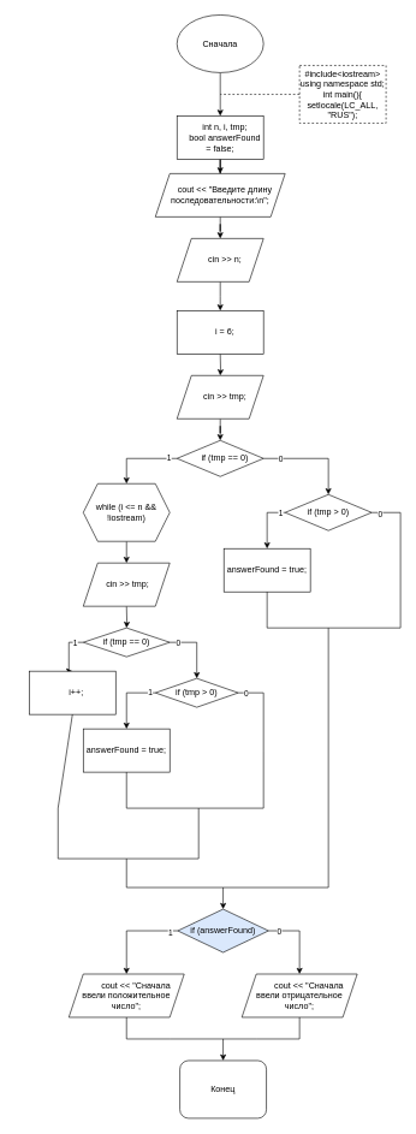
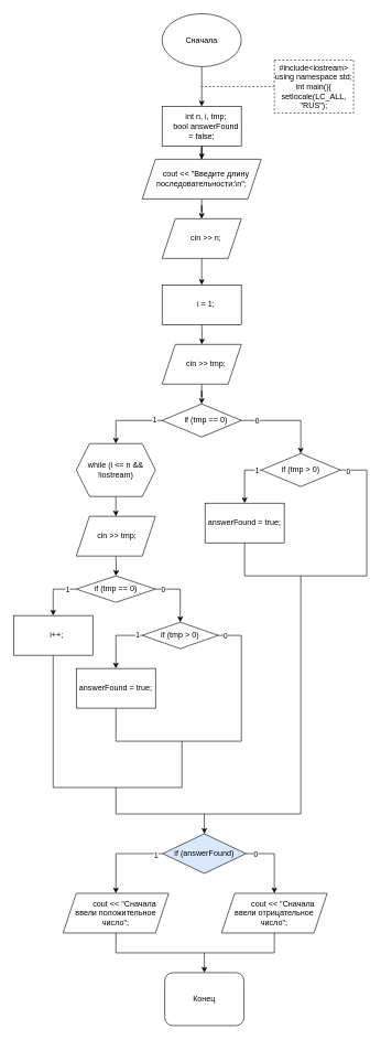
  <mxCell id="0" />
  <mxCell id="1" parent="0" />
  <mxCell id="2" value="" style="edgeStyle=orthogonalEdgeStyle;rounded=0;orthogonalLoop=1;jettySize=auto;html=1;" edge="1" parent="1" source="3" target="5"><mxGeometry relative="1" as="geometry" /></mxCell>
  <mxCell id="3" value="Сначала" style="ellipse;whiteSpace=wrap;html=1;" vertex="1" parent="1"><mxGeometry x="245" y="20" width="120" height="80" as="geometry" /></mxCell>
  <mxCell id="4" value="" style="edgeStyle=orthogonalEdgeStyle;rounded=0;orthogonalLoop=1;jettySize=auto;html=1;" edge="1" parent="1" source="5" target="9"><mxGeometry relative="1" as="geometry" /></mxCell>
  <mxCell id="5" value="&lt;div&gt;&amp;nbsp; &amp;nbsp; int n, i, tmp;&lt;/div&gt;&lt;div&gt;&amp;nbsp; &amp;nbsp; bool answerFound = false;&lt;/div&gt;" style="rounded=0;whiteSpace=wrap;html=1;align=center;" vertex="1" parent="1"><mxGeometry x="245" y="160" width="120" height="60" as="geometry" /></mxCell>
  <mxCell id="6" value="&lt;div&gt;#include&amp;lt;iostream&amp;gt;&lt;/div&gt;&lt;div&gt;using namespace std;&lt;/div&gt;&lt;div&gt;int main(){&lt;/div&gt;&lt;div&gt;&lt;span&gt;&#09;&lt;/span&gt;setlocale(LC_ALL, &quot;RUS&quot;);&lt;br&gt;&lt;/div&gt;" style="rounded=0;whiteSpace=wrap;html=1;dashed=1;" vertex="1" parent="1"><mxGeometry x="415" y="90" width="120" height="80" as="geometry" /></mxCell>
  <mxCell id="7" value="" style="endArrow=none;dashed=1;html=1;rounded=0;exitX=0;exitY=0.5;exitDx=0;exitDy=0;" edge="1" parent="1" source="6"><mxGeometry width="50" height="50" relative="1" as="geometry"><mxPoint x="295" y="450" as="sourcePoint" /><mxPoint x="305" y="130" as="targetPoint" /></mxGeometry></mxCell>
  <mxCell id="8" value="" style="edgeStyle=orthogonalEdgeStyle;rounded=0;orthogonalLoop=1;jettySize=auto;html=1;" edge="1" parent="1" source="9" target="11"><mxGeometry relative="1" as="geometry" /></mxCell>
  <mxCell id="9" value="&lt;span&gt;&#09;&lt;/span&gt;&amp;nbsp; &amp;nbsp; cout &amp;lt;&amp;lt; &quot;Введите длину последовательности:\n&quot;;" style="shape=parallelogram;perimeter=parallelogramPerimeter;whiteSpace=wrap;html=1;fixedSize=1;" vertex="1" parent="1"><mxGeometry x="215" y="240" width="180" height="60" as="geometry" /></mxCell>
  <mxCell id="10" value="" style="edgeStyle=orthogonalEdgeStyle;rounded=0;orthogonalLoop=1;jettySize=auto;html=1;" edge="1" parent="1" source="11"><mxGeometry relative="1" as="geometry"><mxPoint x="305" y="430" as="targetPoint" /></mxGeometry></mxCell>
  <mxCell id="11" value="&lt;span&gt;&#09;&lt;/span&gt;&amp;nbsp; &amp;nbsp; cin &amp;gt;&amp;gt; n;" style="shape=parallelogram;perimeter=parallelogramPerimeter;whiteSpace=wrap;html=1;fixedSize=1;" vertex="1" parent="1"><mxGeometry x="245" y="330" width="120" height="60" as="geometry" /></mxCell>
  <mxCell id="12" value="" style="edgeStyle=orthogonalEdgeStyle;rounded=0;orthogonalLoop=1;jettySize=auto;html=1;" edge="1" parent="1" target="14"><mxGeometry relative="1" as="geometry"><mxPoint x="305" y="490" as="sourcePoint" /></mxGeometry></mxCell>
  <mxCell id="13" value="" style="edgeStyle=orthogonalEdgeStyle;rounded=0;orthogonalLoop=1;jettySize=auto;html=1;" edge="1" parent="1" source="14" target="20"><mxGeometry relative="1" as="geometry" /></mxCell>
  <mxCell id="14" value="&lt;span&gt;&#09;&lt;/span&gt;&amp;nbsp; &amp;nbsp; cin &amp;gt;&amp;gt; tmp;" style="shape=parallelogram;perimeter=parallelogramPerimeter;whiteSpace=wrap;html=1;fixedSize=1;" vertex="1" parent="1"><mxGeometry x="245" y="520" width="120" height="60" as="geometry" /></mxCell>
- <mxCell id="15" value="&amp;nbsp; &amp;nbsp; i = 6;" style="rounded=0;whiteSpace=wrap;html=1;align=center;" vertex="1" parent="1"><mxGeometry x="245" y="430" width="120" height="60" as="geometry" /></mxCell>
+ <mxCell id="15" value="&amp;nbsp; &amp;nbsp; i = 1;" style="rounded=0;whiteSpace=wrap;html=1;align=center;" vertex="1" parent="1"><mxGeometry x="245" y="430" width="120" height="60" as="geometry" /></mxCell>
  <mxCell id="16" style="edgeStyle=orthogonalEdgeStyle;rounded=0;orthogonalLoop=1;jettySize=auto;html=1;entryX=0.5;entryY=0;entryDx=0;entryDy=0;exitX=0;exitY=0.5;exitDx=0;exitDy=0;" edge="1" parent="1" source="20" target="22"><mxGeometry relative="1" as="geometry" /></mxCell>
  <mxCell id="17" value="1" style="edgeLabel;html=1;align=center;verticalAlign=middle;resizable=0;points=[];" vertex="1" connectable="0" parent="16"><mxGeometry x="-0.778" y="-1" relative="1" as="geometry"><mxPoint as="offset" /></mxGeometry></mxCell>
  <mxCell id="18" value="" style="edgeStyle=orthogonalEdgeStyle;rounded=0;orthogonalLoop=1;jettySize=auto;html=1;exitX=1;exitY=0.5;exitDx=0;exitDy=0;" edge="1" parent="1" source="20" target="39"><mxGeometry relative="1" as="geometry" /></mxCell>
  <mxCell id="19" value="0" style="edgeLabel;html=1;align=center;verticalAlign=middle;resizable=0;points=[];" vertex="1" connectable="0" parent="18"><mxGeometry x="-0.665" relative="1" as="geometry"><mxPoint as="offset" /></mxGeometry></mxCell>
  <mxCell id="20" value="&amp;nbsp; &amp;nbsp; if (tmp == 0)" style="rhombus;whiteSpace=wrap;html=1;align=center;" vertex="1" parent="1"><mxGeometry x="245" y="610" width="120" height="50" as="geometry" /></mxCell>
  <mxCell id="21" value="" style="edgeStyle=orthogonalEdgeStyle;rounded=0;orthogonalLoop=1;jettySize=auto;html=1;" edge="1" parent="1" source="22"><mxGeometry relative="1" as="geometry"><mxPoint x="175" y="780" as="targetPoint" /></mxGeometry></mxCell>
  <mxCell id="22" value="while (i &amp;lt;= n &amp;amp;&amp;amp; !iostream)" style="shape=hexagon;perimeter=hexagonPerimeter2;whiteSpace=wrap;html=1;fixedSize=1;align=center;" vertex="1" parent="1"><mxGeometry x="115" y="670" width="120" height="80" as="geometry" /></mxCell>
  <mxCell id="23" value="" style="edgeStyle=orthogonalEdgeStyle;rounded=0;orthogonalLoop=1;jettySize=auto;html=1;" edge="1" parent="1" target="28"><mxGeometry relative="1" as="geometry"><mxPoint x="175" y="840" as="sourcePoint" /></mxGeometry></mxCell>
  <mxCell id="24" style="edgeStyle=orthogonalEdgeStyle;rounded=0;orthogonalLoop=1;jettySize=auto;html=1;entryX=0.5;entryY=0;entryDx=0;entryDy=0;exitX=0;exitY=0.5;exitDx=0;exitDy=0;" edge="1" parent="1" source="28" target="29"><mxGeometry relative="1" as="geometry" /></mxCell>
  <mxCell id="25" value="1" style="edgeLabel;html=1;align=center;verticalAlign=middle;resizable=0;points=[];" vertex="1" connectable="0" parent="24"><mxGeometry x="-0.637" relative="1" as="geometry"><mxPoint as="offset" /></mxGeometry></mxCell>
  <mxCell id="26" style="edgeStyle=orthogonalEdgeStyle;rounded=0;orthogonalLoop=1;jettySize=auto;html=1;entryX=0.5;entryY=0;entryDx=0;entryDy=0;exitX=1;exitY=0.5;exitDx=0;exitDy=0;" edge="1" parent="1" source="28" target="32"><mxGeometry relative="1" as="geometry" /></mxCell>
  <mxCell id="27" value="0" style="edgeLabel;html=1;align=center;verticalAlign=middle;resizable=0;points=[];" vertex="1" connectable="0" parent="26"><mxGeometry x="-0.756" y="-1" relative="1" as="geometry"><mxPoint as="offset" /></mxGeometry></mxCell>
  <mxCell id="28" value="if (tmp == 0)" style="rhombus;whiteSpace=wrap;html=1;align=center;" vertex="1" parent="1"><mxGeometry x="115" y="870" width="120" height="40" as="geometry" /></mxCell>
- <mxCell id="29" value="&amp;nbsp; &amp;nbsp; &amp;nbsp; &amp;nbsp; &amp;nbsp; &amp;nbsp; &amp;nbsp; &amp;nbsp; i++;" style="rounded=0;whiteSpace=wrap;html=1;align=left;" vertex="1" parent="1"><mxGeometry x="40" y="930" width="120" height="60" as="geometry" /></mxCell>
+ <mxCell id="29" value="&amp;nbsp; &amp;nbsp; &amp;nbsp; &amp;nbsp; &amp;nbsp; &amp;nbsp; &amp;nbsp; &amp;nbsp; i++;" style="rounded=0;whiteSpace=wrap;html=1;align=left;" vertex="1" parent="1"><mxGeometry x="20" y="930" width="120" height="60" as="geometry" /></mxCell>
  <mxCell id="30" style="edgeStyle=orthogonalEdgeStyle;rounded=0;orthogonalLoop=1;jettySize=auto;html=1;entryX=0.5;entryY=0;entryDx=0;entryDy=0;exitX=0;exitY=0.5;exitDx=0;exitDy=0;" edge="1" parent="1" source="32" target="33"><mxGeometry relative="1" as="geometry" /></mxCell>
  <mxCell id="31" value="1" style="edgeLabel;html=1;align=center;verticalAlign=middle;resizable=0;points=[];" vertex="1" connectable="0" parent="30"><mxGeometry x="-0.821" y="-1" relative="1" as="geometry"><mxPoint as="offset" /></mxGeometry></mxCell>
  <mxCell id="32" value="if (tmp &amp;gt; 0)" style="rhombus;whiteSpace=wrap;html=1;align=center;" vertex="1" parent="1"><mxGeometry x="215" y="940" width="115" height="40" as="geometry" /></mxCell>
  <mxCell id="33" value="answerFound = true;" style="rounded=0;whiteSpace=wrap;html=1;align=center;" vertex="1" parent="1"><mxGeometry x="115" y="1010" width="120" height="60" as="geometry" /></mxCell>
  <mxCell id="34" value="" style="endArrow=none;html=1;rounded=0;entryX=1;entryY=0.5;entryDx=0;entryDy=0;exitX=0.5;exitY=1;exitDx=0;exitDy=0;" edge="1" parent="1" source="33" target="32"><mxGeometry width="50" height="50" relative="1" as="geometry"><mxPoint x="265" y="1120" as="sourcePoint" /><mxPoint x="315" y="1070" as="targetPoint" /><Array as="points"><mxPoint x="175" y="1120" /><mxPoint x="273" y="1120" /><mxPoint x="365" y="1120" /><mxPoint x="365" y="1040" /><mxPoint x="365" y="960" /></Array></mxGeometry></mxCell>
  <mxCell id="35" value="0" style="edgeLabel;html=1;align=center;verticalAlign=middle;resizable=0;points=[];" vertex="1" connectable="0" parent="34"><mxGeometry x="0.952" relative="1" as="geometry"><mxPoint as="offset" /></mxGeometry></mxCell>
  <mxCell id="36" value="" style="endArrow=none;html=1;rounded=0;exitX=0.5;exitY=1;exitDx=0;exitDy=0;" edge="1" parent="1" source="29"><mxGeometry width="50" height="50" relative="1" as="geometry"><mxPoint x="265" y="1120" as="sourcePoint" /><mxPoint x="275" y="1120" as="targetPoint" /><Array as="points"><mxPoint x="80" y="1120" /><mxPoint x="80" y="1190" /><mxPoint x="275" y="1190" /></Array></mxGeometry></mxCell>
  <mxCell id="37" value="" style="edgeStyle=orthogonalEdgeStyle;rounded=0;orthogonalLoop=1;jettySize=auto;html=1;exitX=0;exitY=0.5;exitDx=0;exitDy=0;" edge="1" parent="1" source="39" target="40"><mxGeometry relative="1" as="geometry" /></mxCell>
  <mxCell id="38" value="1" style="edgeLabel;html=1;align=center;verticalAlign=middle;resizable=0;points=[];" vertex="1" connectable="0" parent="37"><mxGeometry x="-0.813" relative="1" as="geometry"><mxPoint as="offset" /></mxGeometry></mxCell>
  <mxCell id="39" value="if (tmp &amp;gt; 0)" style="rhombus;whiteSpace=wrap;html=1;align=center;" vertex="1" parent="1"><mxGeometry x="395" y="685" width="120" height="50" as="geometry" /></mxCell>
  <mxCell id="40" value="answerFound = true;" style="whiteSpace=wrap;html=1;" vertex="1" parent="1"><mxGeometry x="310" y="760" width="120" height="60" as="geometry" /></mxCell>
  <mxCell id="41" value="" style="endArrow=none;html=1;rounded=0;entryX=0.5;entryY=1;entryDx=0;entryDy=0;exitX=1;exitY=0.5;exitDx=0;exitDy=0;" edge="1" parent="1" source="39" target="40"><mxGeometry width="50" height="50" relative="1" as="geometry"><mxPoint x="305" y="980" as="sourcePoint" /><mxPoint x="355" y="930" as="targetPoint" /><Array as="points"><mxPoint x="555" y="710" /><mxPoint x="555" y="870" /><mxPoint x="370" y="870" /></Array></mxGeometry></mxCell>
  <mxCell id="42" value="0" style="edgeLabel;html=1;align=center;verticalAlign=middle;resizable=0;points=[];" vertex="1" connectable="0" parent="41"><mxGeometry x="-0.949" y="-2" relative="1" as="geometry"><mxPoint as="offset" /></mxGeometry></mxCell>
  <mxCell id="43" value="" style="endArrow=none;html=1;rounded=0;" edge="1" parent="1"><mxGeometry width="50" height="50" relative="1" as="geometry"><mxPoint x="455" y="1230" as="sourcePoint" /><mxPoint x="455" y="870" as="targetPoint" /></mxGeometry></mxCell>
  <mxCell id="44" value="" style="endArrow=none;html=1;rounded=0;" edge="1" parent="1"><mxGeometry width="50" height="50" relative="1" as="geometry"><mxPoint x="175" y="1190" as="sourcePoint" /><mxPoint x="455" y="1230" as="targetPoint" /><Array as="points"><mxPoint x="175" y="1230" /></Array></mxGeometry></mxCell>
  <mxCell id="45" value="&lt;span&gt;&amp;nbsp;cin &amp;gt;&amp;gt; tmp;&lt;/span&gt;" style="shape=parallelogram;perimeter=parallelogramPerimeter;whiteSpace=wrap;html=1;fixedSize=1;align=center;" vertex="1" parent="1"><mxGeometry x="115" y="780" width="120" height="60" as="geometry" /></mxCell>
  <mxCell id="46" style="edgeStyle=orthogonalEdgeStyle;rounded=0;orthogonalLoop=1;jettySize=auto;html=1;entryX=0.5;entryY=0;entryDx=0;entryDy=0;exitX=0;exitY=0.5;exitDx=0;exitDy=0;" edge="1" parent="1" source="50" target="52"><mxGeometry relative="1" as="geometry"><mxPoint x="242" y="1290" as="sourcePoint" /><Array as="points"><mxPoint x="175" y="1290" /></Array></mxGeometry></mxCell>
  <mxCell id="47" value="1" style="edgeLabel;html=1;align=center;verticalAlign=middle;resizable=0;points=[];" vertex="1" connectable="0" parent="46"><mxGeometry x="-0.832" y="2" relative="1" as="geometry"><mxPoint as="offset" /></mxGeometry></mxCell>
  <mxCell id="48" style="edgeStyle=orthogonalEdgeStyle;rounded=0;orthogonalLoop=1;jettySize=auto;html=1;entryX=0.5;entryY=0;entryDx=0;entryDy=0;exitX=1;exitY=0.5;exitDx=0;exitDy=0;" edge="1" parent="1" source="50" target="53"><mxGeometry relative="1" as="geometry" /></mxCell>
  <mxCell id="49" value="0" style="edgeLabel;html=1;align=center;verticalAlign=middle;resizable=0;points=[];" vertex="1" connectable="0" parent="48"><mxGeometry x="-0.736" y="-1" relative="1" as="geometry"><mxPoint as="offset" /></mxGeometry></mxCell>
  <mxCell id="50" value="if (answerFound)" style="rhombus;whiteSpace=wrap;html=1;align=center;fillColor=#dae8fc;" vertex="1" parent="1"><mxGeometry x="246" y="1260" width="126" height="60" as="geometry" /></mxCell>
  <mxCell id="51" value="" style="endArrow=classic;html=1;rounded=0;entryX=0.5;entryY=0;entryDx=0;entryDy=0;" edge="1" parent="1" target="50"><mxGeometry width="50" height="50" relative="1" as="geometry"><mxPoint x="309" y="1230" as="sourcePoint" /><mxPoint x="325" y="1240" as="targetPoint" /></mxGeometry></mxCell>
  <mxCell id="52" value="&amp;nbsp; &amp;nbsp; &amp;nbsp; &amp;nbsp; cout &amp;lt;&amp;lt; &quot;Сначала ввели положительное число&quot;;" style="shape=parallelogram;perimeter=parallelogramPerimeter;whiteSpace=wrap;html=1;fixedSize=1;align=center;" vertex="1" parent="1"><mxGeometry x="95" y="1350" width="160" height="60" as="geometry" /></mxCell>
  <mxCell id="53" value="&amp;nbsp; &amp;nbsp; &amp;nbsp; &amp;nbsp; cout &amp;lt;&amp;lt; &quot;Сначала ввели отрицательное число&quot;;" style="shape=parallelogram;perimeter=parallelogramPerimeter;whiteSpace=wrap;html=1;fixedSize=1;align=center;" vertex="1" parent="1"><mxGeometry x="335" y="1350" width="160" height="60" as="geometry" /></mxCell>
  <mxCell id="54" value="" style="endArrow=none;html=1;rounded=0;entryX=0.5;entryY=1;entryDx=0;entryDy=0;exitX=0.5;exitY=1;exitDx=0;exitDy=0;" edge="1" parent="1" source="53" target="52"><mxGeometry width="50" height="50" relative="1" as="geometry"><mxPoint x="215" y="1510" as="sourcePoint" /><mxPoint x="265" y="1460" as="targetPoint" /><Array as="points"><mxPoint x="415" y="1440" /><mxPoint x="355" y="1440" /><mxPoint x="235" y="1440" /><mxPoint x="175" y="1440" /></Array></mxGeometry></mxCell>
  <mxCell id="55" value="Конец" style="whiteSpace=wrap;html=1;align=center;rounded=1;" vertex="1" parent="1"><mxGeometry x="249" y="1470" width="120" height="80" as="geometry" /></mxCell>
  <mxCell id="56" value="" style="endArrow=classic;html=1;rounded=0;entryX=0.5;entryY=0;entryDx=0;entryDy=0;" edge="1" parent="1" target="55"><mxGeometry width="50" height="50" relative="1" as="geometry"><mxPoint x="309" y="1440" as="sourcePoint" /><mxPoint x="265" y="1460" as="targetPoint" /></mxGeometry></mxCell>
